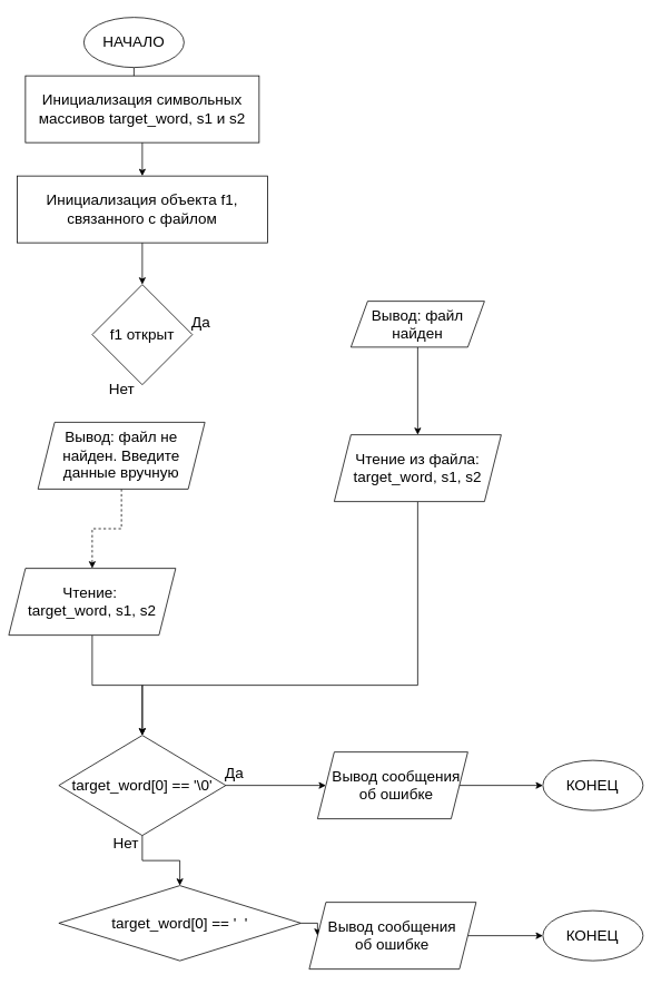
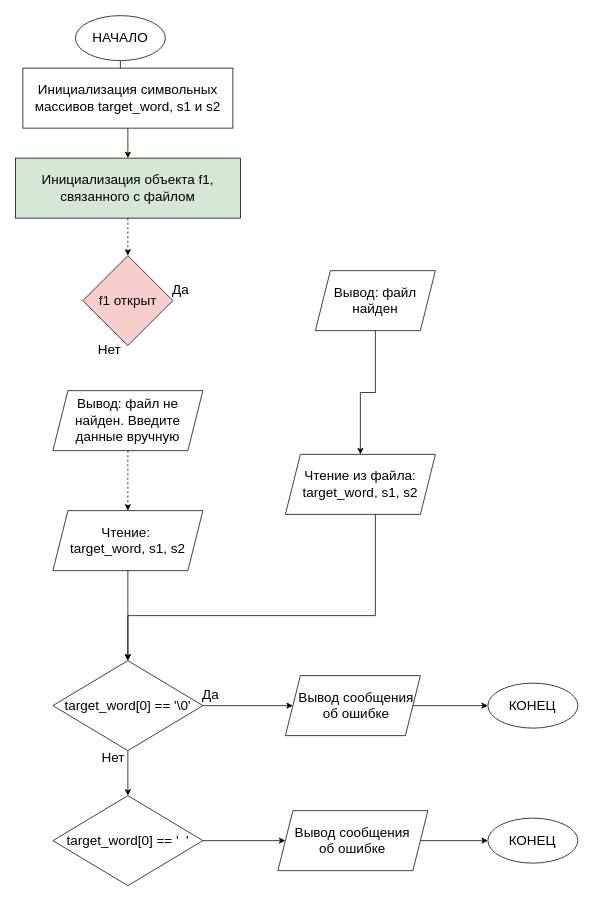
  <mxCell id="0" />
  <mxCell id="1" parent="0" />
  <mxCell id="2" value="" style="edgeStyle=orthogonalEdgeStyle;rounded=0;orthogonalLoop=1;jettySize=auto;html=1;fontSize=18;" parent="1" source="3" target="5" edge="1"><mxGeometry relative="1" as="geometry" /></mxCell>
  <mxCell id="3" value="НАЧАЛО" style="ellipse;whiteSpace=wrap;html=1;fontSize=18;" parent="1" vertex="1"><mxGeometry x="100" y="20" width="120" height="60" as="geometry" /></mxCell>
  <mxCell id="4" value="" style="edgeStyle=orthogonalEdgeStyle;rounded=0;orthogonalLoop=1;jettySize=auto;html=1;" edge="1" parent="1" source="5" target="7"><mxGeometry relative="1" as="geometry" /></mxCell>
  <mxCell id="5" value="Инициализация символьных массивов target_word, s1 и s2" style="whiteSpace=wrap;html=1;fontSize=18;" parent="1" vertex="1"><mxGeometry x="30" y="90" width="280" height="80" as="geometry" /></mxCell>
- <mxCell id="6" value="" style="edgeStyle=orthogonalEdgeStyle;rounded=0;orthogonalLoop=1;jettySize=auto;html=1;" edge="1" parent="1" source="7" target="8"><mxGeometry relative="1" as="geometry" /></mxCell>
- <mxCell id="7" value="Инициализация объекта f1, связанного с файлом" style="whiteSpace=wrap;html=1;fontSize=18;" vertex="1" parent="1"><mxGeometry x="20" y="210" width="300" height="80" as="geometry" /></mxCell>
- <mxCell id="8" value="f1 открыт" style="rhombus;whiteSpace=wrap;html=1;fontSize=18;" vertex="1" parent="1"><mxGeometry x="110" y="340" width="120" height="120" as="geometry" /></mxCell>
+ <mxCell id="6" value="" style="edgeStyle=orthogonalEdgeStyle;rounded=0;orthogonalLoop=1;jettySize=auto;html=1;dashed=1;" edge="1" parent="1" source="7" target="8"><mxGeometry relative="1" as="geometry" /></mxCell>
+ <mxCell id="7" value="Инициализация объекта f1, связанного с файлом" style="whiteSpace=wrap;html=1;fontSize=18;fillColor=#d5e8d4;" vertex="1" parent="1"><mxGeometry x="20" y="210" width="300" height="80" as="geometry" /></mxCell>
+ <mxCell id="8" value="f1 открыт" style="rhombus;whiteSpace=wrap;html=1;fontSize=18;fillColor=#f8cecc;" vertex="1" parent="1"><mxGeometry x="110" y="340" width="120" height="120" as="geometry" /></mxCell>
  <mxCell id="9" value="" style="edgeStyle=orthogonalEdgeStyle;rounded=0;orthogonalLoop=1;jettySize=auto;html=1;fontSize=18;" edge="1" parent="1" source="10" target="13"><mxGeometry relative="1" as="geometry" /></mxCell>
- <mxCell id="10" value="Вывод: файл найден" style="shape=parallelogram;perimeter=parallelogramPerimeter;whiteSpace=wrap;html=1;fixedSize=1;fontSize=18;" vertex="1" parent="1"><mxGeometry x="420" y="360" width="160" height="55" as="geometry" /></mxCell>
+ <mxCell id="10" value="Вывод: файл найден" style="shape=parallelogram;perimeter=parallelogramPerimeter;whiteSpace=wrap;html=1;fixedSize=1;fontSize=18;" vertex="1" parent="1"><mxGeometry x="420" y="360" width="160" height="80" as="geometry" /></mxCell>
  <mxCell id="11" value="Да" style="text;html=1;align=center;verticalAlign=middle;resizable=0;points=[];autosize=1;strokeColor=none;fillColor=none;fontSize=18;" vertex="1" parent="1"><mxGeometry x="220" y="370" width="40" height="30" as="geometry" /></mxCell>
  <mxCell id="12" style="edgeStyle=orthogonalEdgeStyle;rounded=0;orthogonalLoop=1;jettySize=auto;html=1;entryX=0.5;entryY=0;entryDx=0;entryDy=0;fontSize=18;" edge="1" parent="1" source="13" target="21"><mxGeometry relative="1" as="geometry"><Array as="points"><mxPoint x="500" y="820" /><mxPoint x="170" y="820" /></Array></mxGeometry></mxCell>
- <mxCell id="13" value="Чтение из файла:&lt;br&gt;target_word, s1, s2" style="shape=parallelogram;perimeter=parallelogramPerimeter;whiteSpace=wrap;html=1;fixedSize=1;fontSize=18;" vertex="1" parent="1"><mxGeometry x="400" y="520" width="200" height="80" as="geometry" /></mxCell>
+ <mxCell id="13" value="Чтение из файла:&lt;br&gt;target_word, s1, s2" style="shape=parallelogram;perimeter=parallelogramPerimeter;whiteSpace=wrap;html=1;fixedSize=1;fontSize=18;" vertex="1" parent="1"><mxGeometry x="380" y="605" width="200" height="80" as="geometry" /></mxCell>
  <mxCell id="14" value="" style="edgeStyle=orthogonalEdgeStyle;rounded=0;orthogonalLoop=1;jettySize=auto;html=1;fontSize=18;dashed=1;" edge="1" parent="1" source="15" target="18"><mxGeometry relative="1" as="geometry" /></mxCell>
- <mxCell id="15" value="Вывод: файл не найден. Введите данные вручную" style="shape=parallelogram;perimeter=parallelogramPerimeter;whiteSpace=wrap;html=1;fixedSize=1;fontSize=18;" vertex="1" parent="1"><mxGeometry x="45" y="505" width="200" height="80" as="geometry" /></mxCell>
+ <mxCell id="15" value="Вывод: файл не найден. Введите данные вручную" style="shape=parallelogram;perimeter=parallelogramPerimeter;whiteSpace=wrap;html=1;fixedSize=1;fontSize=18;" vertex="1" parent="1"><mxGeometry x="70" y="520" width="200" height="80" as="geometry" /></mxCell>
  <mxCell id="16" value="Нет" style="text;html=1;align=center;verticalAlign=middle;resizable=0;points=[];autosize=1;strokeColor=none;fillColor=none;fontSize=18;" vertex="1" parent="1"><mxGeometry x="120" y="450" width="50" height="30" as="geometry" /></mxCell>
  <mxCell id="17" value="" style="edgeStyle=orthogonalEdgeStyle;rounded=0;orthogonalLoop=1;jettySize=auto;html=1;fontSize=18;" edge="1" parent="1" source="18" target="21"><mxGeometry relative="1" as="geometry" /></mxCell>
- <mxCell id="18" value="Чтение:&amp;nbsp;&lt;br&gt;target_word, s1, s2" style="shape=parallelogram;perimeter=parallelogramPerimeter;whiteSpace=wrap;html=1;fixedSize=1;fontSize=18;" vertex="1" parent="1"><mxGeometry x="10" y="680" width="200" height="80" as="geometry" /></mxCell>
+ <mxCell id="18" value="Чтение:&amp;nbsp;&lt;br&gt;target_word, s1, s2" style="shape=parallelogram;perimeter=parallelogramPerimeter;whiteSpace=wrap;html=1;fixedSize=1;fontSize=18;" vertex="1" parent="1"><mxGeometry x="70" y="680" width="200" height="80" as="geometry" /></mxCell>
  <mxCell id="19" style="edgeStyle=orthogonalEdgeStyle;rounded=0;orthogonalLoop=1;jettySize=auto;html=1;entryX=0;entryY=0.5;entryDx=0;entryDy=0;fontSize=18;" edge="1" parent="1" source="21" target="23"><mxGeometry relative="1" as="geometry" /></mxCell>
  <mxCell id="20" value="" style="edgeStyle=orthogonalEdgeStyle;rounded=0;orthogonalLoop=1;jettySize=auto;html=1;fontSize=18;" edge="1" parent="1" source="21" target="27"><mxGeometry relative="1" as="geometry" /></mxCell>
  <mxCell id="21" value="target_word[0] == '\0'" style="rhombus;whiteSpace=wrap;html=1;fontSize=18;" vertex="1" parent="1"><mxGeometry x="70" y="880" width="200" height="120" as="geometry" /></mxCell>
  <mxCell id="22" value="" style="edgeStyle=orthogonalEdgeStyle;rounded=0;orthogonalLoop=1;jettySize=auto;html=1;fontSize=18;" edge="1" parent="1" source="23" target="25"><mxGeometry relative="1" as="geometry" /></mxCell>
  <mxCell id="23" value="Вывод сообщения об ошибке" style="shape=parallelogram;perimeter=parallelogramPerimeter;whiteSpace=wrap;html=1;fixedSize=1;fontSize=18;spacingLeft=9;" vertex="1" parent="1"><mxGeometry x="380" y="900" width="180" height="80" as="geometry" /></mxCell>
  <mxCell id="24" value="Да" style="text;html=1;align=center;verticalAlign=middle;resizable=0;points=[];autosize=1;strokeColor=none;fillColor=none;fontSize=18;" vertex="1" parent="1"><mxGeometry x="260" y="910" width="40" height="30" as="geometry" /></mxCell>
  <mxCell id="25" value="КОНЕЦ" style="ellipse;whiteSpace=wrap;html=1;fontSize=18;spacingLeft=-1;" vertex="1" parent="1"><mxGeometry x="650" y="910" width="120" height="60" as="geometry" /></mxCell>
  <mxCell id="26" style="edgeStyle=orthogonalEdgeStyle;rounded=0;orthogonalLoop=1;jettySize=auto;html=1;entryX=0;entryY=0.5;entryDx=0;entryDy=0;fontSize=18;" edge="1" parent="1" source="27" target="30"><mxGeometry relative="1" as="geometry" /></mxCell>
- <mxCell id="27" value="target_word[0] == '&amp;nbsp; '" style="rhombus;whiteSpace=wrap;html=1;fontSize=18;" vertex="1" parent="1"><mxGeometry x="70" y="1060" width="290" height="90" as="geometry" /></mxCell>
+ <mxCell id="27" value="target_word[0] == '&amp;nbsp; '" style="rhombus;whiteSpace=wrap;html=1;fontSize=18;" vertex="1" parent="1"><mxGeometry x="70" y="1060" width="200" height="120" as="geometry" /></mxCell>
  <mxCell id="28" value="Нет" style="text;html=1;align=center;verticalAlign=middle;resizable=0;points=[];autosize=1;strokeColor=none;fillColor=none;fontSize=18;" vertex="1" parent="1"><mxGeometry x="125" y="995" width="50" height="30" as="geometry" /></mxCell>
  <mxCell id="29" value="" style="edgeStyle=orthogonalEdgeStyle;rounded=0;orthogonalLoop=1;jettySize=auto;html=1;fontSize=18;" edge="1" parent="1" source="30" target="31"><mxGeometry relative="1" as="geometry" /></mxCell>
  <mxCell id="30" value="Вывод сообщения об ошибке" style="shape=parallelogram;perimeter=parallelogramPerimeter;whiteSpace=wrap;html=1;fixedSize=1;fontSize=18;spacingLeft=10;spacingRight=11;" vertex="1" parent="1"><mxGeometry x="370" y="1080" width="200" height="80" as="geometry" /></mxCell>
  <mxCell id="31" value="КОНЕЦ" style="ellipse;whiteSpace=wrap;html=1;fontSize=18;spacingLeft=10;spacingRight=11;" vertex="1" parent="1"><mxGeometry x="650" y="1090" width="120" height="60" as="geometry" /></mxCell>
